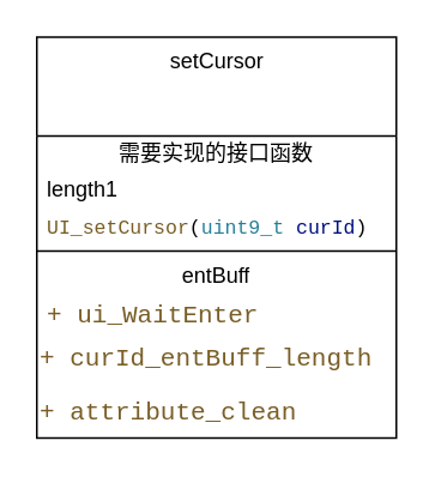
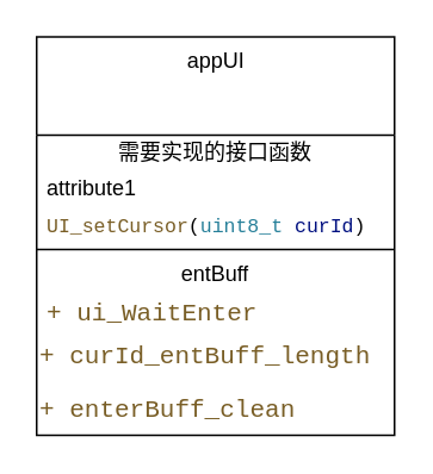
  <mxCell id="0" />
  <mxCell id="1" parent="0" />
- <mxCell id="2" value="setCursor" style="swimlane;fontStyle=0;align=center;verticalAlign=top;childLayout=stackLayout;horizontal=1;startSize=55;horizontalStack=0;resizeParent=1;resizeParentMax=0;resizeLast=0;collapsible=0;marginBottom=0;html=1;" vertex="1" parent="1"><mxGeometry x="20" y="20" width="200" height="223" as="geometry" /></mxCell>
+ <mxCell id="2" value="appUI" style="swimlane;fontStyle=0;align=center;verticalAlign=top;childLayout=stackLayout;horizontal=1;startSize=55;horizontalStack=0;resizeParent=1;resizeParentMax=0;resizeLast=0;collapsible=0;marginBottom=0;html=1;" vertex="1" parent="1"><mxGeometry x="20" y="20" width="200" height="223" as="geometry" /></mxCell>
  <mxCell id="3" value="需要实现的接口函数" style="text;html=1;strokeColor=none;fillColor=none;align=center;verticalAlign=middle;spacingLeft=4;spacingRight=4;overflow=hidden;rotatable=0;points=[[0,0.5],[1,0.5]];portConstraint=eastwest;" vertex="1" parent="2"><mxGeometry y="55" width="200" height="20" as="geometry" /></mxCell>
- <mxCell id="4" value="length1" style="text;html=1;strokeColor=none;fillColor=none;align=left;verticalAlign=middle;spacingLeft=4;spacingRight=4;overflow=hidden;rotatable=0;points=[[0,0.5],[1,0.5]];portConstraint=eastwest;" vertex="1" parent="2"><mxGeometry y="75" width="200" height="20" as="geometry" /></mxCell>
- <mxCell id="5" value="&lt;div style=&quot;background-color: rgb(255, 255, 255); font-family: consolas, &amp;quot;courier new&amp;quot;, monospace; font-size: 11px; line-height: 19px;&quot;&gt;&lt;span style=&quot;color: rgb(121, 94, 38); font-size: 11px;&quot;&gt;UI_setCursor&lt;/span&gt;(&lt;span style=&quot;color: rgb(38, 127, 153); font-size: 11px;&quot;&gt;uint9_t&lt;/span&gt; &lt;span style=&quot;color: rgb(0, 16, 128); font-size: 11px;&quot;&gt;curId&lt;/span&gt;)&lt;/div&gt;" style="text;html=1;strokeColor=none;fillColor=none;align=left;verticalAlign=middle;spacingLeft=4;spacingRight=4;overflow=hidden;rotatable=0;points=[[0,0.5],[1,0.5]];portConstraint=eastwest;fontSize=11;" vertex="1" parent="2"><mxGeometry y="95" width="200" height="20" as="geometry" /></mxCell>
+ <mxCell id="4" value="attribute1" style="text;html=1;strokeColor=none;fillColor=none;align=left;verticalAlign=middle;spacingLeft=4;spacingRight=4;overflow=hidden;rotatable=0;points=[[0,0.5],[1,0.5]];portConstraint=eastwest;" vertex="1" parent="2"><mxGeometry y="75" width="200" height="20" as="geometry" /></mxCell>
+ <mxCell id="5" value="&lt;div style=&quot;background-color: rgb(255, 255, 255); font-family: consolas, &amp;quot;courier new&amp;quot;, monospace; font-size: 11px; line-height: 19px;&quot;&gt;&lt;span style=&quot;color: rgb(121, 94, 38); font-size: 11px;&quot;&gt;UI_setCursor&lt;/span&gt;(&lt;span style=&quot;color: rgb(38, 127, 153); font-size: 11px;&quot;&gt;uint8_t&lt;/span&gt; &lt;span style=&quot;color: rgb(0, 16, 128); font-size: 11px;&quot;&gt;curId&lt;/span&gt;)&lt;/div&gt;" style="text;html=1;strokeColor=none;fillColor=none;align=left;verticalAlign=middle;spacingLeft=4;spacingRight=4;overflow=hidden;rotatable=0;points=[[0,0.5],[1,0.5]];portConstraint=eastwest;fontSize=11;" vertex="1" parent="2"><mxGeometry y="95" width="200" height="20" as="geometry" /></mxCell>
  <mxCell id="6" value="" style="line;strokeWidth=1;fillColor=none;align=left;verticalAlign=middle;spacingTop=-1;spacingLeft=3;spacingRight=3;rotatable=0;labelPosition=right;points=[];portConstraint=eastwest;" vertex="1" parent="2"><mxGeometry y="115" width="200" height="8" as="geometry" /></mxCell>
  <mxCell id="7" value="entBuff" style="text;html=1;strokeColor=none;fillColor=none;align=center;verticalAlign=middle;spacingLeft=4;spacingRight=4;overflow=hidden;rotatable=0;points=[[0,0.5],[1,0.5]];portConstraint=eastwest;" vertex="1" parent="2"><mxGeometry y="123" width="200" height="20" as="geometry" /></mxCell>
  <mxCell id="8" value="&lt;div style=&quot;background-color: rgb(255 , 255 , 255) ; font-family: &amp;#34;consolas&amp;#34; , &amp;#34;courier new&amp;#34; , monospace ; font-size: 14px ; line-height: 19px&quot;&gt;&lt;span style=&quot;color: #795e26&quot;&gt;+ ui_WaitEnter&lt;/span&gt;&lt;/div&gt;" style="text;html=1;strokeColor=none;fillColor=none;align=left;verticalAlign=middle;spacingLeft=4;spacingRight=4;overflow=hidden;rotatable=0;points=[[0,0.5],[1,0.5]];portConstraint=eastwest;" vertex="1" parent="2"><mxGeometry y="143" width="200" height="20" as="geometry" /></mxCell>
  <mxCell id="9" value="&lt;div style=&quot;color: rgb(0 , 0 , 0) ; background-color: rgb(255 , 255 , 255) ; font-family: &amp;#34;consolas&amp;#34; , &amp;#34;courier new&amp;#34; , monospace ; font-weight: normal ; font-size: 14px ; line-height: 19px&quot;&gt;&lt;div&gt;&lt;span style=&quot;color: #795e26&quot;&gt;+ curId_entBuff_length&lt;/span&gt;&lt;/div&gt;&lt;/div&gt;" style="text;whiteSpace=wrap;html=1;" vertex="1" parent="2"><mxGeometry y="163" width="200" height="30" as="geometry" /></mxCell>
- <mxCell id="10" value="&lt;div style=&quot;color: rgb(0 , 0 , 0) ; background-color: rgb(255 , 255 , 255) ; font-family: &amp;#34;consolas&amp;#34; , &amp;#34;courier new&amp;#34; , monospace ; font-weight: normal ; font-size: 14px ; line-height: 19px&quot;&gt;&lt;div&gt;&lt;span style=&quot;color: #795e26&quot;&gt;+ attribute_clean&lt;/span&gt;&lt;/div&gt;&lt;/div&gt;" style="text;whiteSpace=wrap;html=1;" vertex="1" parent="2"><mxGeometry y="193" width="200" height="30" as="geometry" /></mxCell>
+ <mxCell id="10" value="&lt;div style=&quot;color: rgb(0 , 0 , 0) ; background-color: rgb(255 , 255 , 255) ; font-family: &amp;#34;consolas&amp;#34; , &amp;#34;courier new&amp;#34; , monospace ; font-weight: normal ; font-size: 14px ; line-height: 19px&quot;&gt;&lt;div&gt;&lt;span style=&quot;color: #795e26&quot;&gt;+ enterBuff_clean&lt;/span&gt;&lt;/div&gt;&lt;/div&gt;" style="text;whiteSpace=wrap;html=1;" vertex="1" parent="2"><mxGeometry y="193" width="200" height="30" as="geometry" /></mxCell>
  <mxCell id="11" value="未命名图层" parent="0" />
